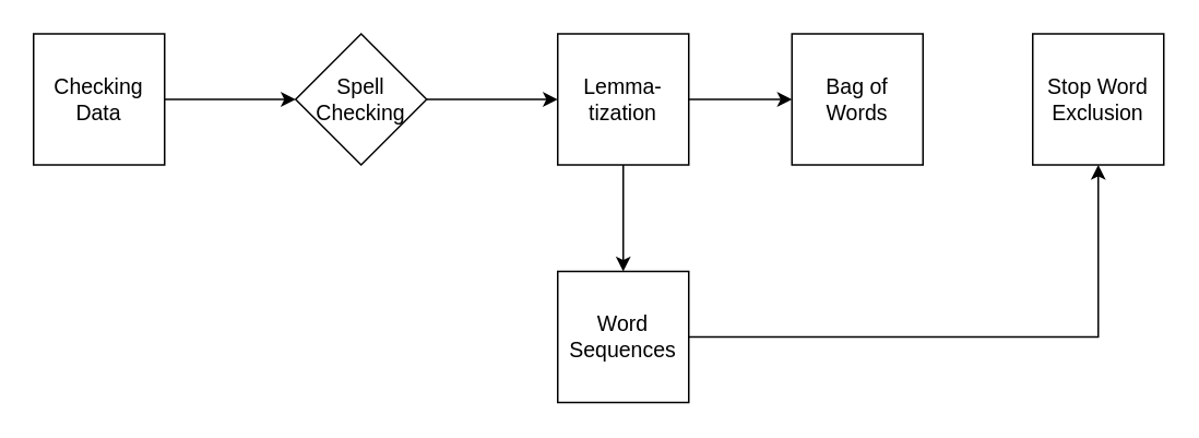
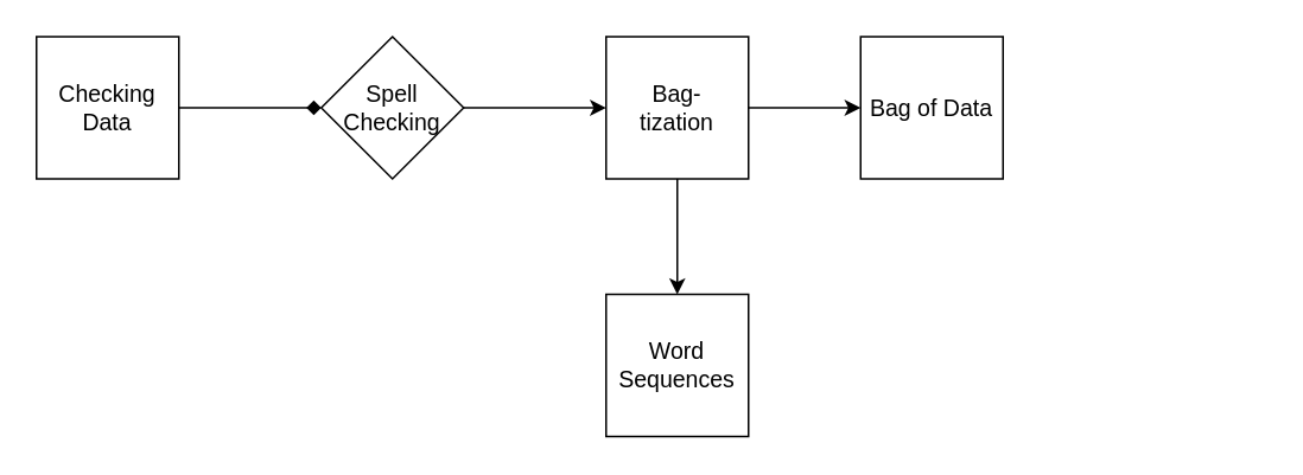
  <mxCell id="0" />
  <mxCell id="1" parent="0" />
- <mxCell id="2" value="" style="edgeStyle=orthogonalEdgeStyle;rounded=0;orthogonalLoop=1;jettySize=auto;html=1;fontFamily=Helvetica;fontSize=13;" parent="1" source="3" target="5" edge="1"><mxGeometry relative="1" as="geometry" /></mxCell>
+ <mxCell id="2" value="" style="edgeStyle=orthogonalEdgeStyle;rounded=0;orthogonalLoop=1;jettySize=auto;html=1;fontFamily=Helvetica;fontSize=13;endArrow=diamond;" parent="1" source="3" target="5" edge="1"><mxGeometry relative="1" as="geometry" /></mxCell>
  <mxCell id="3" value="&lt;div style=&quot;font-size: 13px;&quot;&gt;Checking&lt;/div&gt;&lt;div style=&quot;font-size: 13px;&quot;&gt;Data&lt;br style=&quot;font-size: 13px;&quot;&gt;&lt;/div&gt;" style="whiteSpace=wrap;html=1;aspect=fixed;fontFamily=Helvetica;fontSize=13;" parent="1" vertex="1"><mxGeometry x="20" y="20" width="80" height="80" as="geometry" /></mxCell>
  <mxCell id="4" value="" style="edgeStyle=orthogonalEdgeStyle;rounded=0;orthogonalLoop=1;jettySize=auto;html=1;fontFamily=Helvetica;fontSize=13;" parent="1" source="5" target="8" edge="1"><mxGeometry relative="1" as="geometry" /></mxCell>
  <mxCell id="5" value="&lt;div style=&quot;font-size: 13px;&quot;&gt;Spell&lt;/div&gt;&lt;div style=&quot;font-size: 13px;&quot;&gt;Checking&lt;br style=&quot;font-size: 13px;&quot;&gt;&lt;/div&gt;" style="rhombus;whiteSpace=wrap;html=1;aspect=fixed;fontFamily=Helvetica;fontSize=13;" parent="1" vertex="1"><mxGeometry x="180" y="20" width="80" height="80" as="geometry" /></mxCell>
  <mxCell id="6" value="" style="edgeStyle=orthogonalEdgeStyle;rounded=0;orthogonalLoop=1;jettySize=auto;html=1;fontFamily=Helvetica;fontSize=13;" parent="1" source="8" target="12" edge="1"><mxGeometry relative="1" as="geometry" /></mxCell>
  <mxCell id="7" value="" style="edgeStyle=orthogonalEdgeStyle;rounded=0;orthogonalLoop=1;jettySize=auto;html=1;" edge="1" parent="1" source="8" target="10"><mxGeometry relative="1" as="geometry" /></mxCell>
- <mxCell id="8" value="&lt;div&gt;Lemma-&lt;/div&gt;&lt;div&gt;tization&lt;br&gt;&lt;/div&gt;" style="whiteSpace=wrap;html=1;aspect=fixed;fontFamily=Helvetica;fontSize=13;" parent="1" vertex="1"><mxGeometry x="340" y="20" width="80" height="80" as="geometry" /></mxCell>
- <mxCell id="9" value="&lt;div style=&quot;font-size: 13px;&quot;&gt;Stop Word&lt;br style=&quot;font-size: 13px;&quot;&gt;&lt;/div&gt;&lt;div style=&quot;font-size: 13px;&quot;&gt;Exclusion&lt;/div&gt;" style="whiteSpace=wrap;html=1;aspect=fixed;fontFamily=Helvetica;fontSize=13;" parent="1" vertex="1"><mxGeometry x="630" y="20" width="80" height="80" as="geometry" /></mxCell>
- <mxCell id="10" value="Bag of Words" style="whiteSpace=wrap;html=1;aspect=fixed;fontFamily=Helvetica;fontSize=13;" parent="1" vertex="1"><mxGeometry x="483" y="20" width="80" height="80" as="geometry" /></mxCell>
- <mxCell id="11" style="edgeStyle=orthogonalEdgeStyle;rounded=0;orthogonalLoop=1;jettySize=auto;html=1;exitX=1;exitY=0.5;exitDx=0;exitDy=0;entryX=0.5;entryY=1;entryDx=0;entryDy=0;fontFamily=Helvetica;fontSize=13;" parent="1" source="12" target="9" edge="1"><mxGeometry relative="1" as="geometry" /></mxCell>
+ <mxCell id="8" value="&lt;div&gt;Bag-&lt;/div&gt;&lt;div&gt;tization&lt;br&gt;&lt;/div&gt;" style="whiteSpace=wrap;html=1;aspect=fixed;fontFamily=Helvetica;fontSize=13;" parent="1" vertex="1"><mxGeometry x="340" y="20" width="80" height="80" as="geometry" /></mxCell>
+ <mxCell id="10" value="Bag of Data" style="whiteSpace=wrap;html=1;aspect=fixed;fontFamily=Helvetica;fontSize=13;" parent="1" vertex="1"><mxGeometry x="483" y="20" width="80" height="80" as="geometry" /></mxCell>
  <mxCell id="12" value="&lt;div style=&quot;font-size: 13px;&quot;&gt;Word&lt;/div&gt;&lt;div style=&quot;font-size: 13px;&quot;&gt;Sequences&lt;br style=&quot;font-size: 13px;&quot;&gt;&lt;/div&gt;" style="whiteSpace=wrap;html=1;aspect=fixed;fontFamily=Helvetica;fontSize=13;" parent="1" vertex="1"><mxGeometry x="340" y="165" width="80" height="80" as="geometry" /></mxCell>
